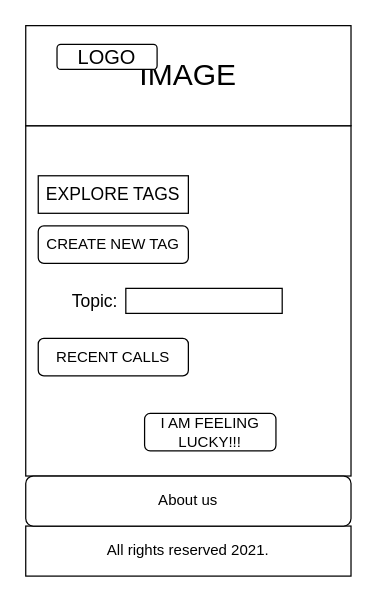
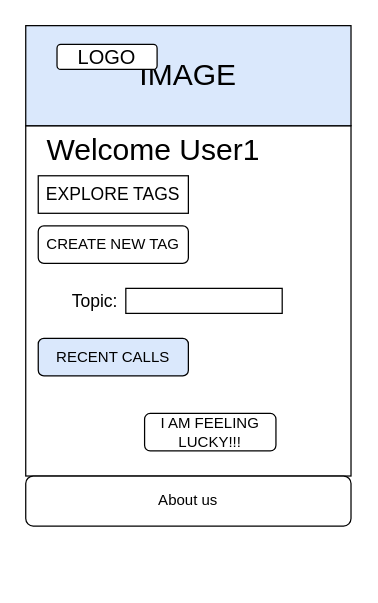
  <mxCell id="0" />
  <mxCell id="1" parent="0" />
  <mxCell id="2" value="" style="rounded=0;whiteSpace=wrap;html=1;" parent="1" vertex="1"><mxGeometry x="20" y="100" width="260" height="280" as="geometry" /></mxCell>
- <mxCell id="3" value="&lt;font style=&quot;font-size: 24px&quot;&gt;IMAGE&lt;/font&gt;" style="rounded=0;whiteSpace=wrap;html=1;" parent="1" vertex="1"><mxGeometry x="20" y="20" width="260" height="80" as="geometry" /></mxCell>
+ <mxCell id="3" value="&lt;font style=&quot;font-size: 24px&quot;&gt;IMAGE&lt;/font&gt;" style="rounded=0;whiteSpace=wrap;html=1;fillColor=#dae8fc;" parent="1" vertex="1"><mxGeometry x="20" y="20" width="260" height="80" as="geometry" /></mxCell>
  <mxCell id="4" value="&lt;font size=&quot;3&quot;&gt;LOGO&lt;/font&gt;" style="rounded=1;whiteSpace=wrap;html=1;" parent="1" vertex="1"><mxGeometry x="45" y="35" width="80" height="20" as="geometry" /></mxCell>
+ <mxCell id="5" value="&lt;font style=&quot;font-size: 24px&quot;&gt;Welcome User1&amp;nbsp;&lt;/font&gt;" style="text;html=1;align=center;verticalAlign=middle;resizable=0;points=[];autosize=1;" parent="1" vertex="1"><mxGeometry x="30" y="110" width="190" height="20" as="geometry" /></mxCell>
  <mxCell id="6" value="&lt;font style=&quot;font-size: 12px&quot;&gt;I AM FEELING LUCKY!!!&lt;/font&gt;" style="rounded=1;whiteSpace=wrap;html=1;" parent="1" vertex="1"><mxGeometry x="115" y="330" width="105" height="30" as="geometry" /></mxCell>
- <mxCell id="7" value="All rights reserved 2021." style="rounded=0;whiteSpace=wrap;html=1;" parent="1" vertex="1"><mxGeometry x="20" y="420" width="260" height="40" as="geometry" /></mxCell>
  <mxCell id="8" value="About us" style="rounded=1;whiteSpace=wrap;html=1;" parent="1" vertex="1"><mxGeometry x="20" y="380" width="260" height="40" as="geometry" /></mxCell>
  <mxCell id="9" value="&lt;font style=&quot;font-size: 14px&quot;&gt;EXPLORE TAGS&lt;/font&gt;" style="whiteSpace=wrap;html=1;rounded=0;" parent="1" vertex="1"><mxGeometry x="30" y="140" width="120" height="30" as="geometry" /></mxCell>
  <mxCell id="10" value="&lt;font style=&quot;font-size: 12px&quot;&gt;CREATE NEW TAG&lt;/font&gt;" style="rounded=1;whiteSpace=wrap;html=1;" parent="1" vertex="1"><mxGeometry x="30" y="180" width="120" height="30" as="geometry" /></mxCell>
  <mxCell id="11" value="" style="rounded=0;whiteSpace=wrap;html=1;" parent="1" vertex="1"><mxGeometry x="100" y="230" width="125" height="20" as="geometry" /></mxCell>
  <mxCell id="12" value="&lt;font style=&quot;font-size: 14px&quot;&gt;Topic:&lt;/font&gt;" style="text;html=1;align=center;verticalAlign=middle;resizable=0;points=[];autosize=1;" parent="1" vertex="1"><mxGeometry y="230" width="50" height="20" as="geometry" x="50" /></mxCell>
- <mxCell id="13" value="&lt;font style=&quot;font-size: 12px&quot;&gt;RECENT CALLS&lt;/font&gt;" style="rounded=1;whiteSpace=wrap;html=1;" parent="1" vertex="1"><mxGeometry x="30" y="270" width="120" height="30" as="geometry" /></mxCell>
+ <mxCell id="13" value="&lt;font style=&quot;font-size: 12px&quot;&gt;RECENT CALLS&lt;/font&gt;" style="rounded=1;whiteSpace=wrap;html=1;fillColor=#dae8fc;" parent="1" vertex="1"><mxGeometry x="30" y="270" width="120" height="30" as="geometry" /></mxCell>
